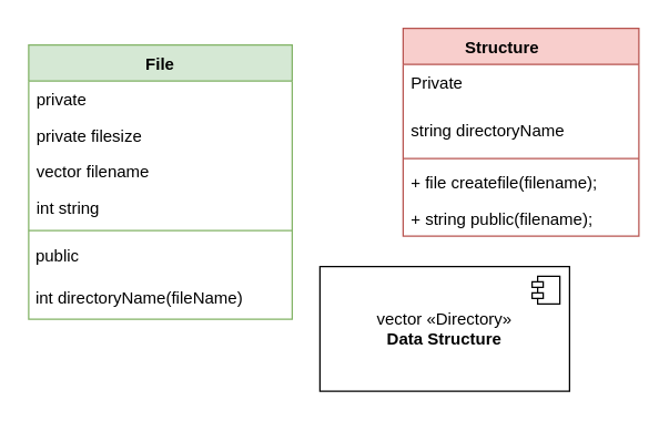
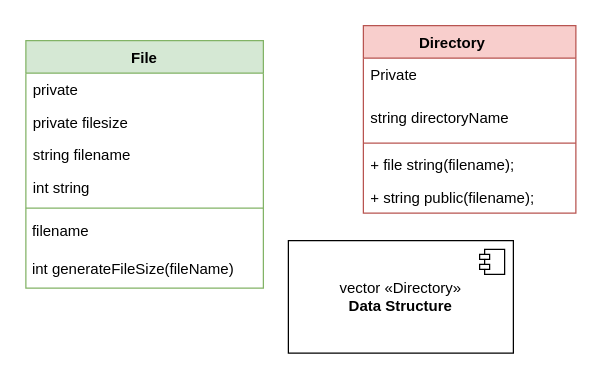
  <mxCell id="0" />
  <mxCell id="1" parent="0" />
  <mxCell id="2" value="File" style="swimlane;fontStyle=1;align=center;verticalAlign=top;childLayout=stackLayout;horizontal=1;startSize=26;horizontalStack=0;resizeParent=1;resizeParentMax=0;resizeLast=0;collapsible=1;marginBottom=0;whiteSpace=wrap;html=1;fillColor=#d5e8d4;strokeColor=#82b366;" parent="1" vertex="1"><mxGeometry x="20" y="32" width="190" height="198" as="geometry" /></mxCell>
  <mxCell id="3" value="private" style="text;strokeColor=none;fillColor=none;align=left;verticalAlign=top;spacingLeft=4;spacingRight=4;overflow=hidden;rotatable=0;points=[[0,0.5],[1,0.5]];portConstraint=eastwest;whiteSpace=wrap;html=1;" parent="2" vertex="1"><mxGeometry y="26" width="190" height="26" as="geometry" /></mxCell>
  <mxCell id="4" value="private filesize" style="text;strokeColor=none;fillColor=none;align=left;verticalAlign=top;spacingLeft=4;spacingRight=4;overflow=hidden;rotatable=0;points=[[0,0.5],[1,0.5]];portConstraint=eastwest;whiteSpace=wrap;html=1;" parent="2" vertex="1"><mxGeometry y="52" width="190" height="26" as="geometry" /></mxCell>
- <mxCell id="5" value="vector filename" style="text;strokeColor=none;fillColor=none;align=left;verticalAlign=top;spacingLeft=4;spacingRight=4;overflow=hidden;rotatable=0;points=[[0,0.5],[1,0.5]];portConstraint=eastwest;whiteSpace=wrap;html=1;" parent="2" vertex="1"><mxGeometry y="78" width="190" height="26" as="geometry" /></mxCell>
+ <mxCell id="5" value="string filename" style="text;strokeColor=none;fillColor=none;align=left;verticalAlign=top;spacingLeft=4;spacingRight=4;overflow=hidden;rotatable=0;points=[[0,0.5],[1,0.5]];portConstraint=eastwest;whiteSpace=wrap;html=1;" parent="2" vertex="1"><mxGeometry y="78" width="190" height="26" as="geometry" /></mxCell>
  <mxCell id="6" value="int string" style="text;strokeColor=none;fillColor=none;align=left;verticalAlign=top;spacingLeft=4;spacingRight=4;overflow=hidden;rotatable=0;points=[[0,0.5],[1,0.5]];portConstraint=eastwest;whiteSpace=wrap;html=1;" parent="2" vertex="1"><mxGeometry y="104" width="190" height="26" as="geometry" /></mxCell>
  <mxCell id="7" value="" style="line;strokeWidth=1;fillColor=none;align=left;verticalAlign=middle;spacingTop=-1;spacingLeft=3;spacingRight=3;rotatable=0;labelPosition=right;points=[];portConstraint=eastwest;strokeColor=inherit;" parent="2" vertex="1"><mxGeometry y="130" width="190" height="8" as="geometry" /></mxCell>
- <mxCell id="8" value="&amp;nbsp;public" style="text;html=1;align=left;verticalAlign=middle;resizable=0;points=[];autosize=1;strokeColor=none;fillColor=none;" parent="2" vertex="1"><mxGeometry y="138" width="190" height="30" as="geometry" /></mxCell>
- <mxCell id="9" value="&amp;nbsp;int directoryName(fileName)" style="text;html=1;align=left;verticalAlign=middle;resizable=0;points=[];autosize=1;strokeColor=none;fillColor=none;" parent="2" vertex="1"><mxGeometry y="168" width="190" height="30" as="geometry" /></mxCell>
- <mxCell id="10" value="Structure&lt;span style=&quot;white-space: pre;&quot;&gt;&#09;&lt;/span&gt;" style="swimlane;fontStyle=1;align=center;verticalAlign=top;childLayout=stackLayout;horizontal=1;startSize=26;horizontalStack=0;resizeParent=1;resizeParentMax=0;resizeLast=0;collapsible=1;marginBottom=0;whiteSpace=wrap;html=1;fillColor=#f8cecc;strokeColor=#b85450;" parent="1" vertex="1"><mxGeometry x="290" y="20" width="170" height="150" as="geometry" /></mxCell>
+ <mxCell id="8" value="&amp;nbsp;filename" style="text;html=1;align=left;verticalAlign=middle;resizable=0;points=[];autosize=1;strokeColor=none;fillColor=none;" parent="2" vertex="1"><mxGeometry y="138" width="190" height="30" as="geometry" /></mxCell>
+ <mxCell id="9" value="&amp;nbsp;int generateFileSize(fileName)" style="text;html=1;align=left;verticalAlign=middle;resizable=0;points=[];autosize=1;strokeColor=none;fillColor=none;" parent="2" vertex="1"><mxGeometry y="168" width="190" height="30" as="geometry" /></mxCell>
+ <mxCell id="10" value="Directory&lt;span style=&quot;white-space: pre;&quot;&gt;&#09;&lt;/span&gt;" style="swimlane;fontStyle=1;align=center;verticalAlign=top;childLayout=stackLayout;horizontal=1;startSize=26;horizontalStack=0;resizeParent=1;resizeParentMax=0;resizeLast=0;collapsible=1;marginBottom=0;whiteSpace=wrap;html=1;fillColor=#f8cecc;strokeColor=#b85450;" parent="1" vertex="1"><mxGeometry x="290" y="20" width="170" height="150" as="geometry" /></mxCell>
  <mxCell id="11" value="Private" style="text;strokeColor=none;fillColor=none;align=left;verticalAlign=top;spacingLeft=4;spacingRight=4;overflow=hidden;rotatable=0;points=[[0,0.5],[1,0.5]];portConstraint=eastwest;whiteSpace=wrap;html=1;" parent="10" vertex="1"><mxGeometry y="26" width="170" height="34" as="geometry" /></mxCell>
  <mxCell id="12" value="string directoryName" style="text;strokeColor=none;fillColor=none;align=left;verticalAlign=top;spacingLeft=4;spacingRight=4;overflow=hidden;rotatable=0;points=[[0,0.5],[1,0.5]];portConstraint=eastwest;whiteSpace=wrap;html=1;" parent="10" vertex="1"><mxGeometry y="60" width="170" height="30" as="geometry" /></mxCell>
  <mxCell id="13" value="" style="line;strokeWidth=1;fillColor=none;align=left;verticalAlign=middle;spacingTop=-1;spacingLeft=3;spacingRight=3;rotatable=0;labelPosition=right;points=[];portConstraint=eastwest;strokeColor=inherit;" parent="10" vertex="1"><mxGeometry y="90" width="170" height="8" as="geometry" /></mxCell>
- <mxCell id="14" value="+ file createfile(filename);&amp;nbsp;" style="text;strokeColor=none;fillColor=none;align=left;verticalAlign=top;spacingLeft=4;spacingRight=4;overflow=hidden;rotatable=0;points=[[0,0.5],[1,0.5]];portConstraint=eastwest;whiteSpace=wrap;html=1;" parent="10" vertex="1"><mxGeometry y="98" width="170" height="26" as="geometry" /></mxCell>
+ <mxCell id="14" value="+ file string(filename);&amp;nbsp;" style="text;strokeColor=none;fillColor=none;align=left;verticalAlign=top;spacingLeft=4;spacingRight=4;overflow=hidden;rotatable=0;points=[[0,0.5],[1,0.5]];portConstraint=eastwest;whiteSpace=wrap;html=1;" parent="10" vertex="1"><mxGeometry y="98" width="170" height="26" as="geometry" /></mxCell>
  <mxCell id="15" value="+ string public(filename);&amp;nbsp;" style="text;strokeColor=none;fillColor=none;align=left;verticalAlign=top;spacingLeft=4;spacingRight=4;overflow=hidden;rotatable=0;points=[[0,0.5],[1,0.5]];portConstraint=eastwest;whiteSpace=wrap;html=1;" parent="10" vertex="1"><mxGeometry y="124" width="170" height="26" as="geometry" /></mxCell>
  <mxCell id="16" value="vector «Directory»&lt;br&gt;&lt;b&gt;Data Structure&lt;/b&gt;" style="html=1;dropTarget=0;whiteSpace=wrap;" parent="1" vertex="1"><mxGeometry x="230" y="192" width="180" height="90" as="geometry" /></mxCell>
  <mxCell id="17" value="" style="shape=module;jettyWidth=8;jettyHeight=4;" parent="16" vertex="1"><mxGeometry x="1" width="20" height="20" relative="1" as="geometry"><mxPoint x="-27" y="7" as="offset" /></mxGeometry></mxCell>
